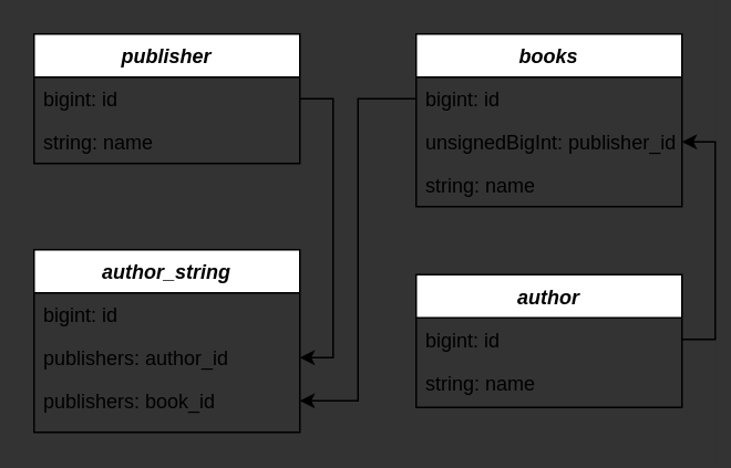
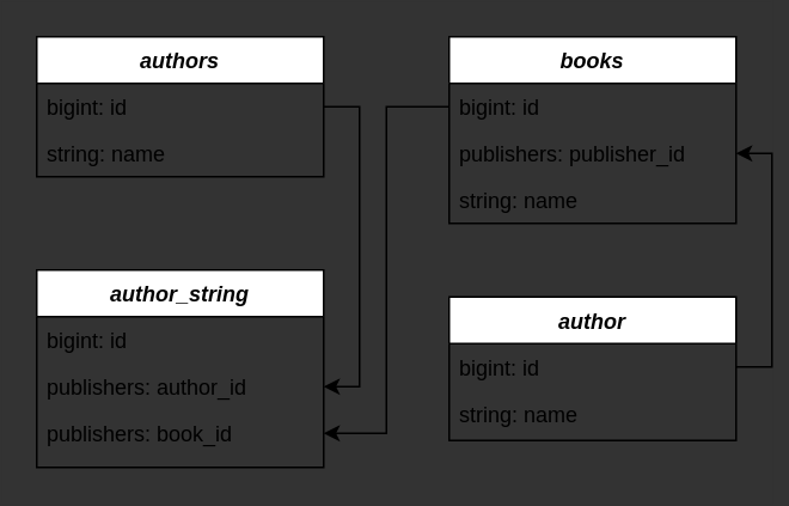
  <mxCell id="0" />
  <mxCell id="1" parent="0" />
  <mxCell id="2" value="books" style="swimlane;fontStyle=3;align=center;verticalAlign=top;childLayout=stackLayout;horizontal=1;startSize=26;horizontalStack=0;resizeParent=1;resizeLast=0;collapsible=1;marginBottom=0;rounded=0;shadow=0;strokeWidth=1;" parent="1" vertex="1"><mxGeometry x="250" y="20" width="160" height="104" as="geometry"><mxRectangle x="230" y="140" width="160" height="26" as="alternateBounds" /></mxGeometry></mxCell>
  <mxCell id="3" value="bigint: id" style="text;align=left;verticalAlign=top;spacingLeft=4;spacingRight=4;overflow=hidden;rotatable=0;points=[[0,0.5],[1,0.5]];portConstraint=eastwest;" parent="2" vertex="1"><mxGeometry y="26" width="160" height="26" as="geometry" /></mxCell>
- <mxCell id="4" value="unsignedBigInt: publisher_id" style="text;align=left;verticalAlign=top;spacingLeft=4;spacingRight=4;overflow=hidden;rotatable=0;points=[[0,0.5],[1,0.5]];portConstraint=eastwest;rounded=0;shadow=0;html=0;" parent="2" vertex="1"><mxGeometry y="52" width="160" height="26" as="geometry" /></mxCell>
+ <mxCell id="4" value="publishers: publisher_id" style="text;align=left;verticalAlign=top;spacingLeft=4;spacingRight=4;overflow=hidden;rotatable=0;points=[[0,0.5],[1,0.5]];portConstraint=eastwest;rounded=0;shadow=0;html=0;" parent="2" vertex="1"><mxGeometry y="52" width="160" height="26" as="geometry" /></mxCell>
  <mxCell id="5" value="string: name" style="text;align=left;verticalAlign=top;spacingLeft=4;spacingRight=4;overflow=hidden;rotatable=0;points=[[0,0.5],[1,0.5]];portConstraint=eastwest;rounded=0;shadow=0;html=0;" vertex="1" parent="2"><mxGeometry y="78" width="160" height="26" as="geometry" /></mxCell>
  <mxCell id="6" style="edgeStyle=orthogonalEdgeStyle;rounded=0;orthogonalLoop=1;jettySize=auto;html=1;exitX=1;exitY=0.5;exitDx=0;exitDy=0;entryX=1;entryY=0.5;entryDx=0;entryDy=0;" parent="1" source="8" target="15" edge="1"><mxGeometry relative="1" as="geometry"><mxPoint x="250" y="187" as="sourcePoint" /><mxPoint x="250" y="358.5" as="targetPoint" /></mxGeometry></mxCell>
- <mxCell id="7" value="publisher" style="swimlane;fontStyle=3;align=center;verticalAlign=top;childLayout=stackLayout;horizontal=1;startSize=26;horizontalStack=0;resizeParent=1;resizeLast=0;collapsible=1;marginBottom=0;rounded=0;shadow=0;strokeWidth=1;" vertex="1" parent="1"><mxGeometry x="20" y="20" width="160" height="78" as="geometry"><mxRectangle x="230" y="140" width="160" height="26" as="alternateBounds" /></mxGeometry></mxCell>
+ <mxCell id="7" value="authors" style="swimlane;fontStyle=3;align=center;verticalAlign=top;childLayout=stackLayout;horizontal=1;startSize=26;horizontalStack=0;resizeParent=1;resizeLast=0;collapsible=1;marginBottom=0;rounded=0;shadow=0;strokeWidth=1;" vertex="1" parent="1"><mxGeometry x="20" y="20" width="160" height="78" as="geometry"><mxRectangle x="230" y="140" width="160" height="26" as="alternateBounds" /></mxGeometry></mxCell>
  <mxCell id="8" value="bigint: id" style="text;align=left;verticalAlign=top;spacingLeft=4;spacingRight=4;overflow=hidden;rotatable=0;points=[[0,0.5],[1,0.5]];portConstraint=eastwest;" vertex="1" parent="7"><mxGeometry y="26" width="160" height="26" as="geometry" /></mxCell>
  <mxCell id="9" value="string: name" style="text;align=left;verticalAlign=top;spacingLeft=4;spacingRight=4;overflow=hidden;rotatable=0;points=[[0,0.5],[1,0.5]];portConstraint=eastwest;rounded=0;shadow=0;html=0;" vertex="1" parent="7"><mxGeometry y="52" width="160" height="26" as="geometry" /></mxCell>
  <mxCell id="10" value="author" style="swimlane;fontStyle=3;align=center;verticalAlign=top;childLayout=stackLayout;horizontal=1;startSize=26;horizontalStack=0;resizeParent=1;resizeLast=0;collapsible=1;marginBottom=0;rounded=0;shadow=0;strokeWidth=1;" vertex="1" parent="1"><mxGeometry x="250" y="165" width="160" height="80" as="geometry"><mxRectangle x="230" y="140" width="160" height="26" as="alternateBounds" /></mxGeometry></mxCell>
  <mxCell id="11" value="bigint: id" style="text;align=left;verticalAlign=top;spacingLeft=4;spacingRight=4;overflow=hidden;rotatable=0;points=[[0,0.5],[1,0.5]];portConstraint=eastwest;" vertex="1" parent="10"><mxGeometry y="26" width="160" height="26" as="geometry" /></mxCell>
  <mxCell id="12" value="string: name" style="text;align=left;verticalAlign=top;spacingLeft=4;spacingRight=4;overflow=hidden;rotatable=0;points=[[0,0.5],[1,0.5]];portConstraint=eastwest;rounded=0;shadow=0;html=0;" vertex="1" parent="10"><mxGeometry y="52" width="160" height="26" as="geometry" /></mxCell>
  <mxCell id="13" value="author_string" style="swimlane;fontStyle=3;align=center;verticalAlign=top;childLayout=stackLayout;horizontal=1;startSize=26;horizontalStack=0;resizeParent=1;resizeLast=0;collapsible=1;marginBottom=0;rounded=0;shadow=0;strokeWidth=1;" vertex="1" parent="1"><mxGeometry x="20" y="150" width="160" height="110" as="geometry"><mxRectangle x="230" y="140" width="160" height="26" as="alternateBounds" /></mxGeometry></mxCell>
  <mxCell id="14" value="bigint: id" style="text;align=left;verticalAlign=top;spacingLeft=4;spacingRight=4;overflow=hidden;rotatable=0;points=[[0,0.5],[1,0.5]];portConstraint=eastwest;" vertex="1" parent="13"><mxGeometry y="26" width="160" height="26" as="geometry" /></mxCell>
  <mxCell id="15" value="publishers: author_id" style="text;align=left;verticalAlign=top;spacingLeft=4;spacingRight=4;overflow=hidden;rotatable=0;points=[[0,0.5],[1,0.5]];portConstraint=eastwest;rounded=0;shadow=0;html=0;" vertex="1" parent="13"><mxGeometry y="52" width="160" height="26" as="geometry" /></mxCell>
  <mxCell id="16" value="publishers: book_id" style="text;align=left;verticalAlign=top;spacingLeft=4;spacingRight=4;overflow=hidden;rotatable=0;points=[[0,0.5],[1,0.5]];portConstraint=eastwest;rounded=0;shadow=0;html=0;" vertex="1" parent="13"><mxGeometry y="78" width="160" height="26" as="geometry" /></mxCell>
  <mxCell id="17" style="edgeStyle=orthogonalEdgeStyle;rounded=0;orthogonalLoop=1;jettySize=auto;html=1;exitX=0;exitY=0.5;exitDx=0;exitDy=0;entryX=1;entryY=0.5;entryDx=0;entryDy=0;" edge="1" parent="1" source="3" target="16"><mxGeometry relative="1" as="geometry"><mxPoint x="260" y="197" as="sourcePoint" /><mxPoint x="260" y="368.5" as="targetPoint" /></mxGeometry></mxCell>
  <mxCell id="18" style="edgeStyle=orthogonalEdgeStyle;rounded=0;orthogonalLoop=1;jettySize=auto;html=1;exitX=1;exitY=0.5;exitDx=0;exitDy=0;entryX=1;entryY=0.5;entryDx=0;entryDy=0;" edge="1" parent="1" source="11" target="4"><mxGeometry relative="1" as="geometry"><mxPoint x="260" y="69" as="sourcePoint" /><mxPoint x="190" y="251" as="targetPoint" /></mxGeometry></mxCell>
